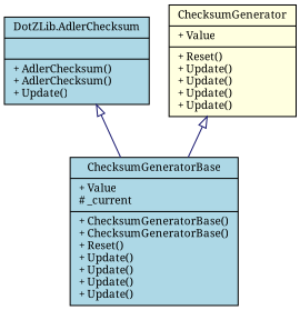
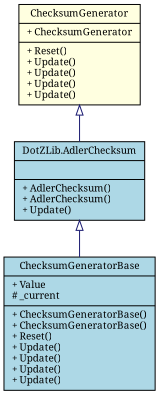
  digraph {
    fontname="Noto Serif"
    node [color=black fillcolor=lightblue fontname="Noto Serif" fontsize=10 shape=record style=filled]
    edge [arrowtail=onormal color=midnightblue dir=back fontname="Noto Serif" fontsize=10 labelfontname=Helvetica labelfontsize=10 style=solid]
    n1 [fontcolor=black height=0.2 label="{DotZLib.AdlerChecksum\n||+ AdlerChecksum()\l+ AdlerChecksum()\l+ Update()\l}" width=0.4]
    n2 [height=0.2 label="{ChecksumGeneratorBase\n|+ Value\l# _current\l|+ ChecksumGeneratorBase()\l+ ChecksumGeneratorBase()\l+ Reset()\l+ Update()\l+ Update()\l+ Update()\l+ Update()\l}" width=0.4]
-   n3 [fillcolor=lightyellow height=0.2 label="{ChecksumGenerator\n|+ Value\l|+ Reset()\l+ Update()\l+ Update()\l+ Update()\l+ Update()\l}" width=0.4]
+   n3 [fillcolor=lightyellow height=0.2 label="{ChecksumGenerator\n|+ ChecksumGenerator\l|+ Reset()\l+ Update()\l+ Update()\l+ Update()\l+ Update()\l}" width=0.4]
    n1 -> n2
-   n3 -> n2
+   n3 -> n1
  }
